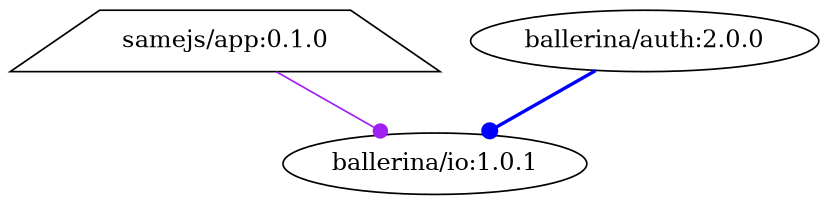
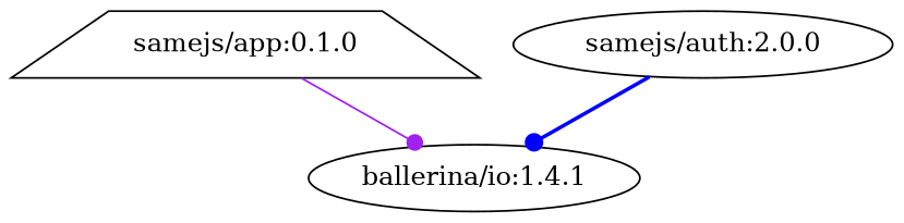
  digraph {
    node [shape=ellipse]
    edge [arrowhead=dot]
    "samejs/app:0.1.0" [shape=trapezium]
-   "ballerina/io:1.0.1"
-   "ballerina/auth:2.0.0"
+   "ballerina/io:1.0.1" [label="ballerina/io:1.4.1"]
+   "ballerina/auth:2.0.0" [label="samejs/auth:2.0.0"]
    "samejs/app:0.1.0" -> "ballerina/io:1.0.1" [color=purple style=solid]
    "ballerina/auth:2.0.0" -> "ballerina/io:1.0.1" [color=blue style=bold]
  }
